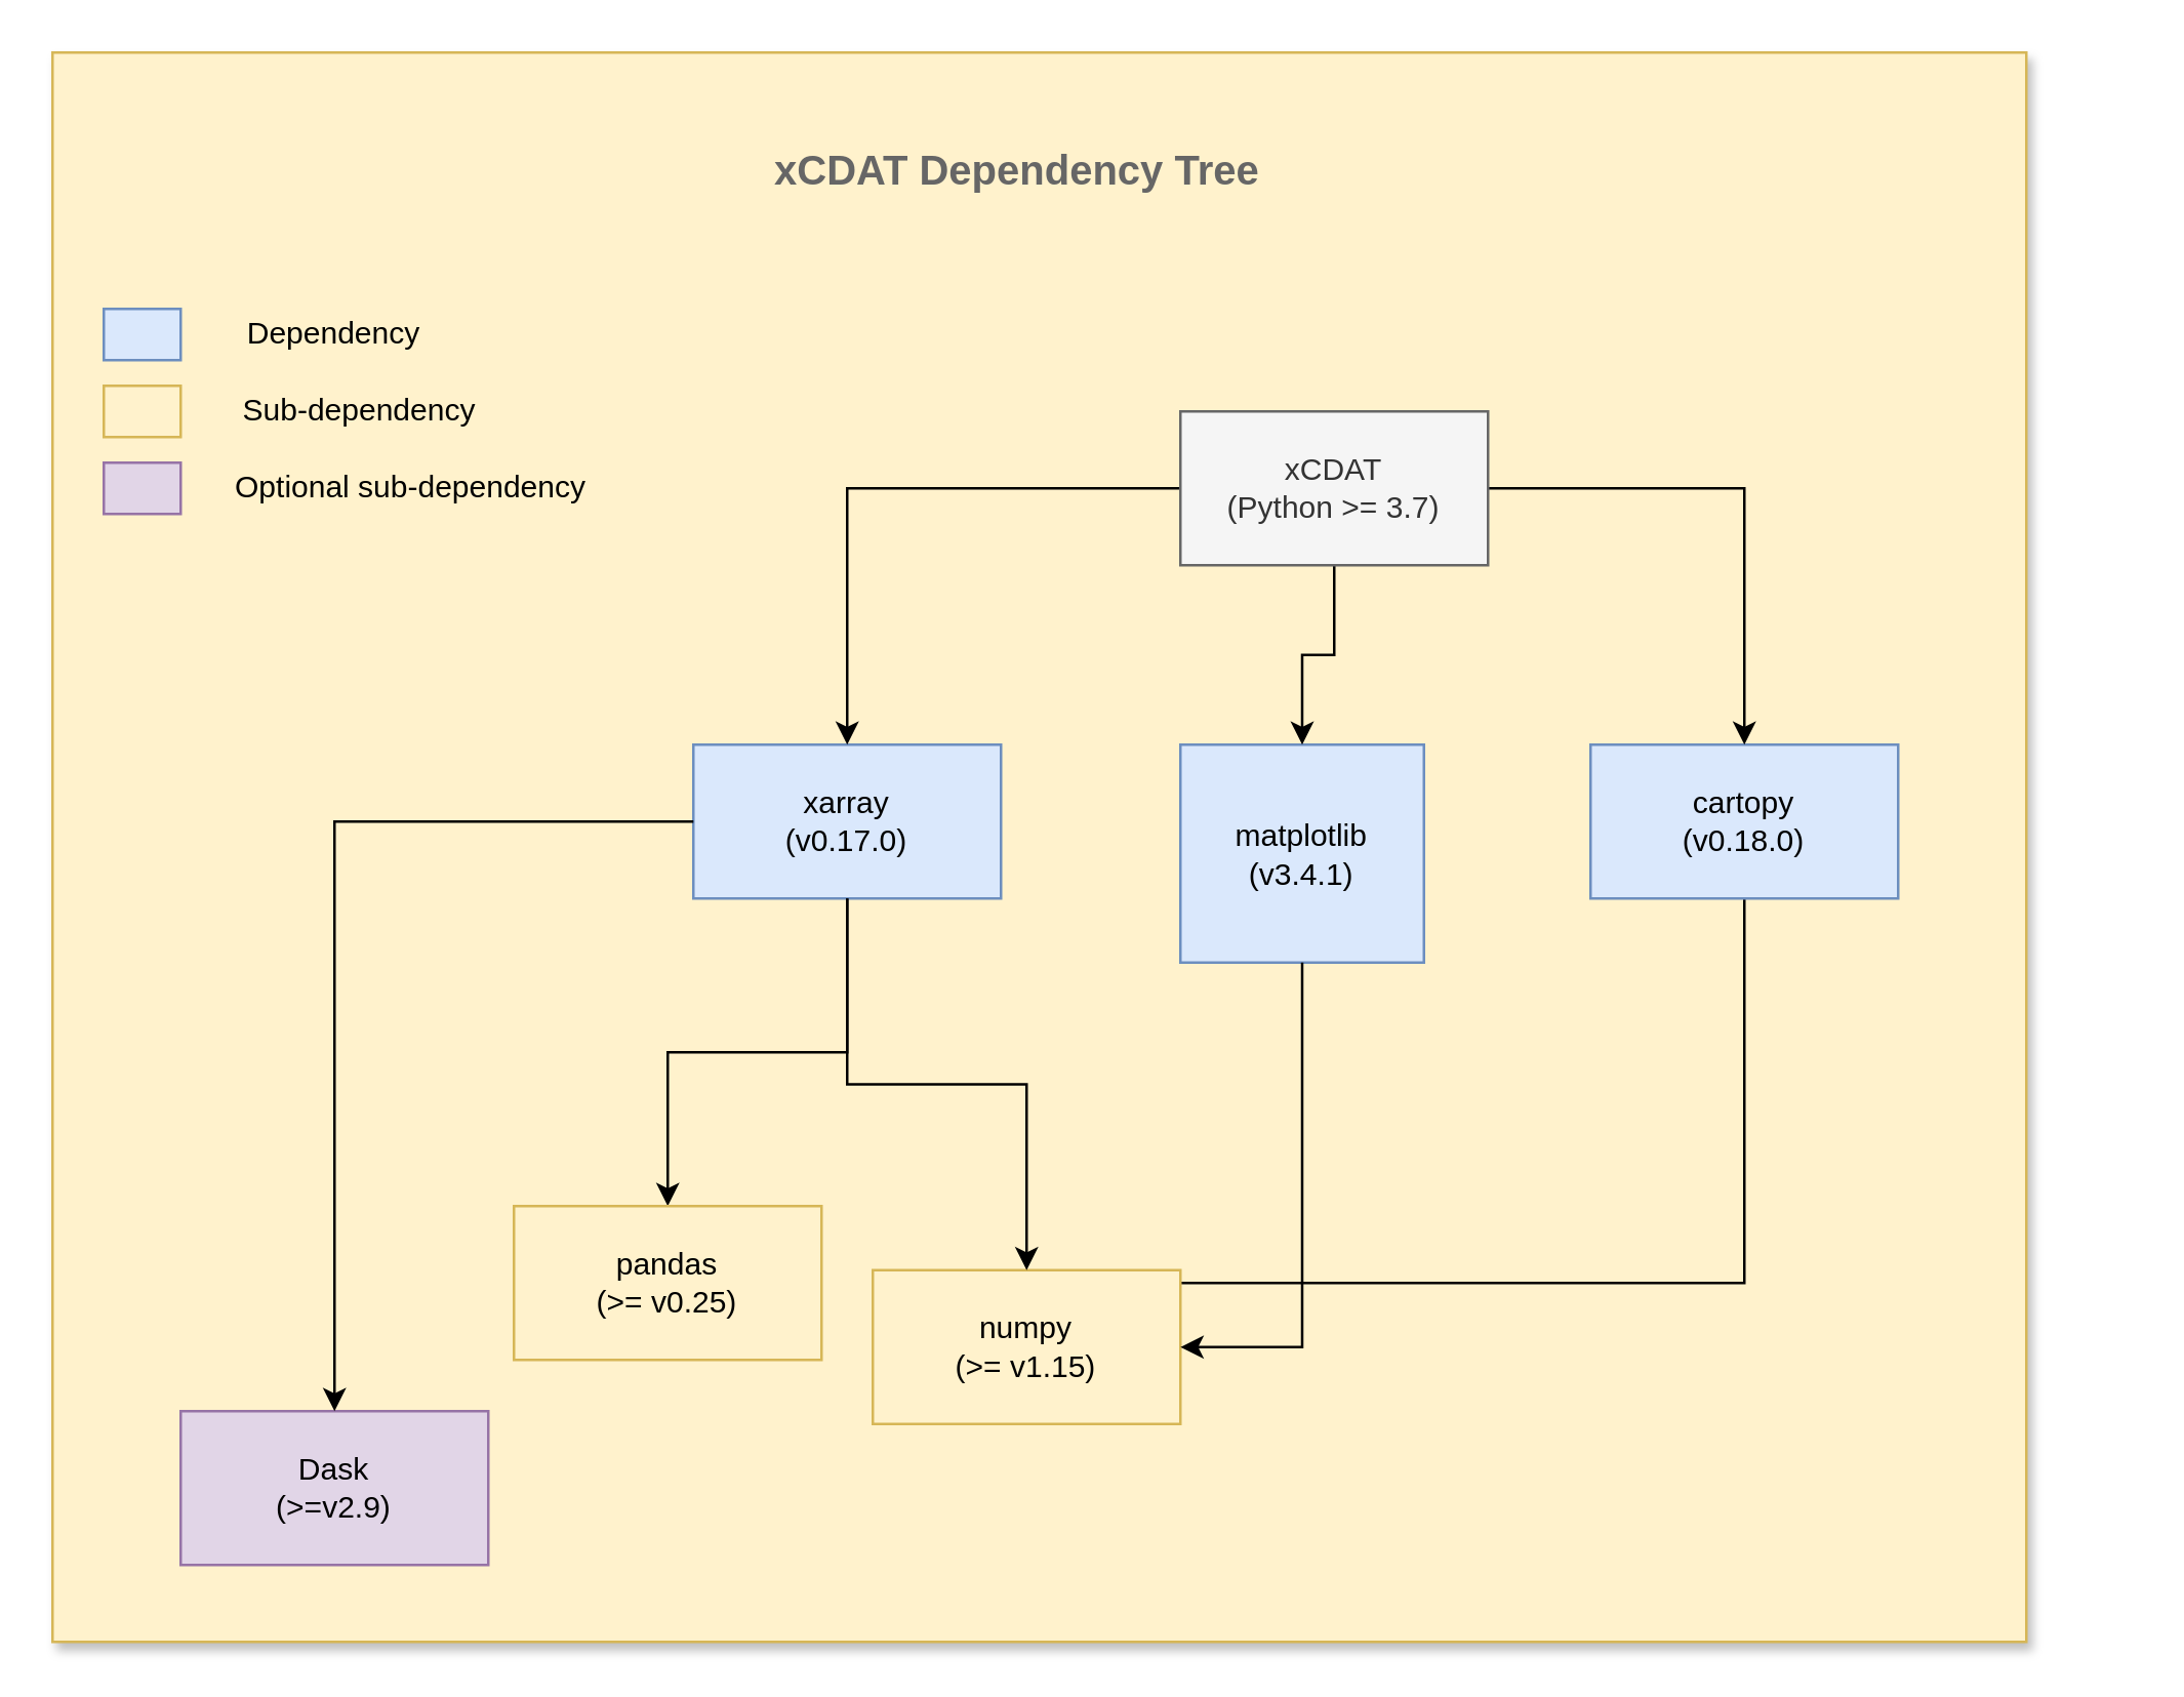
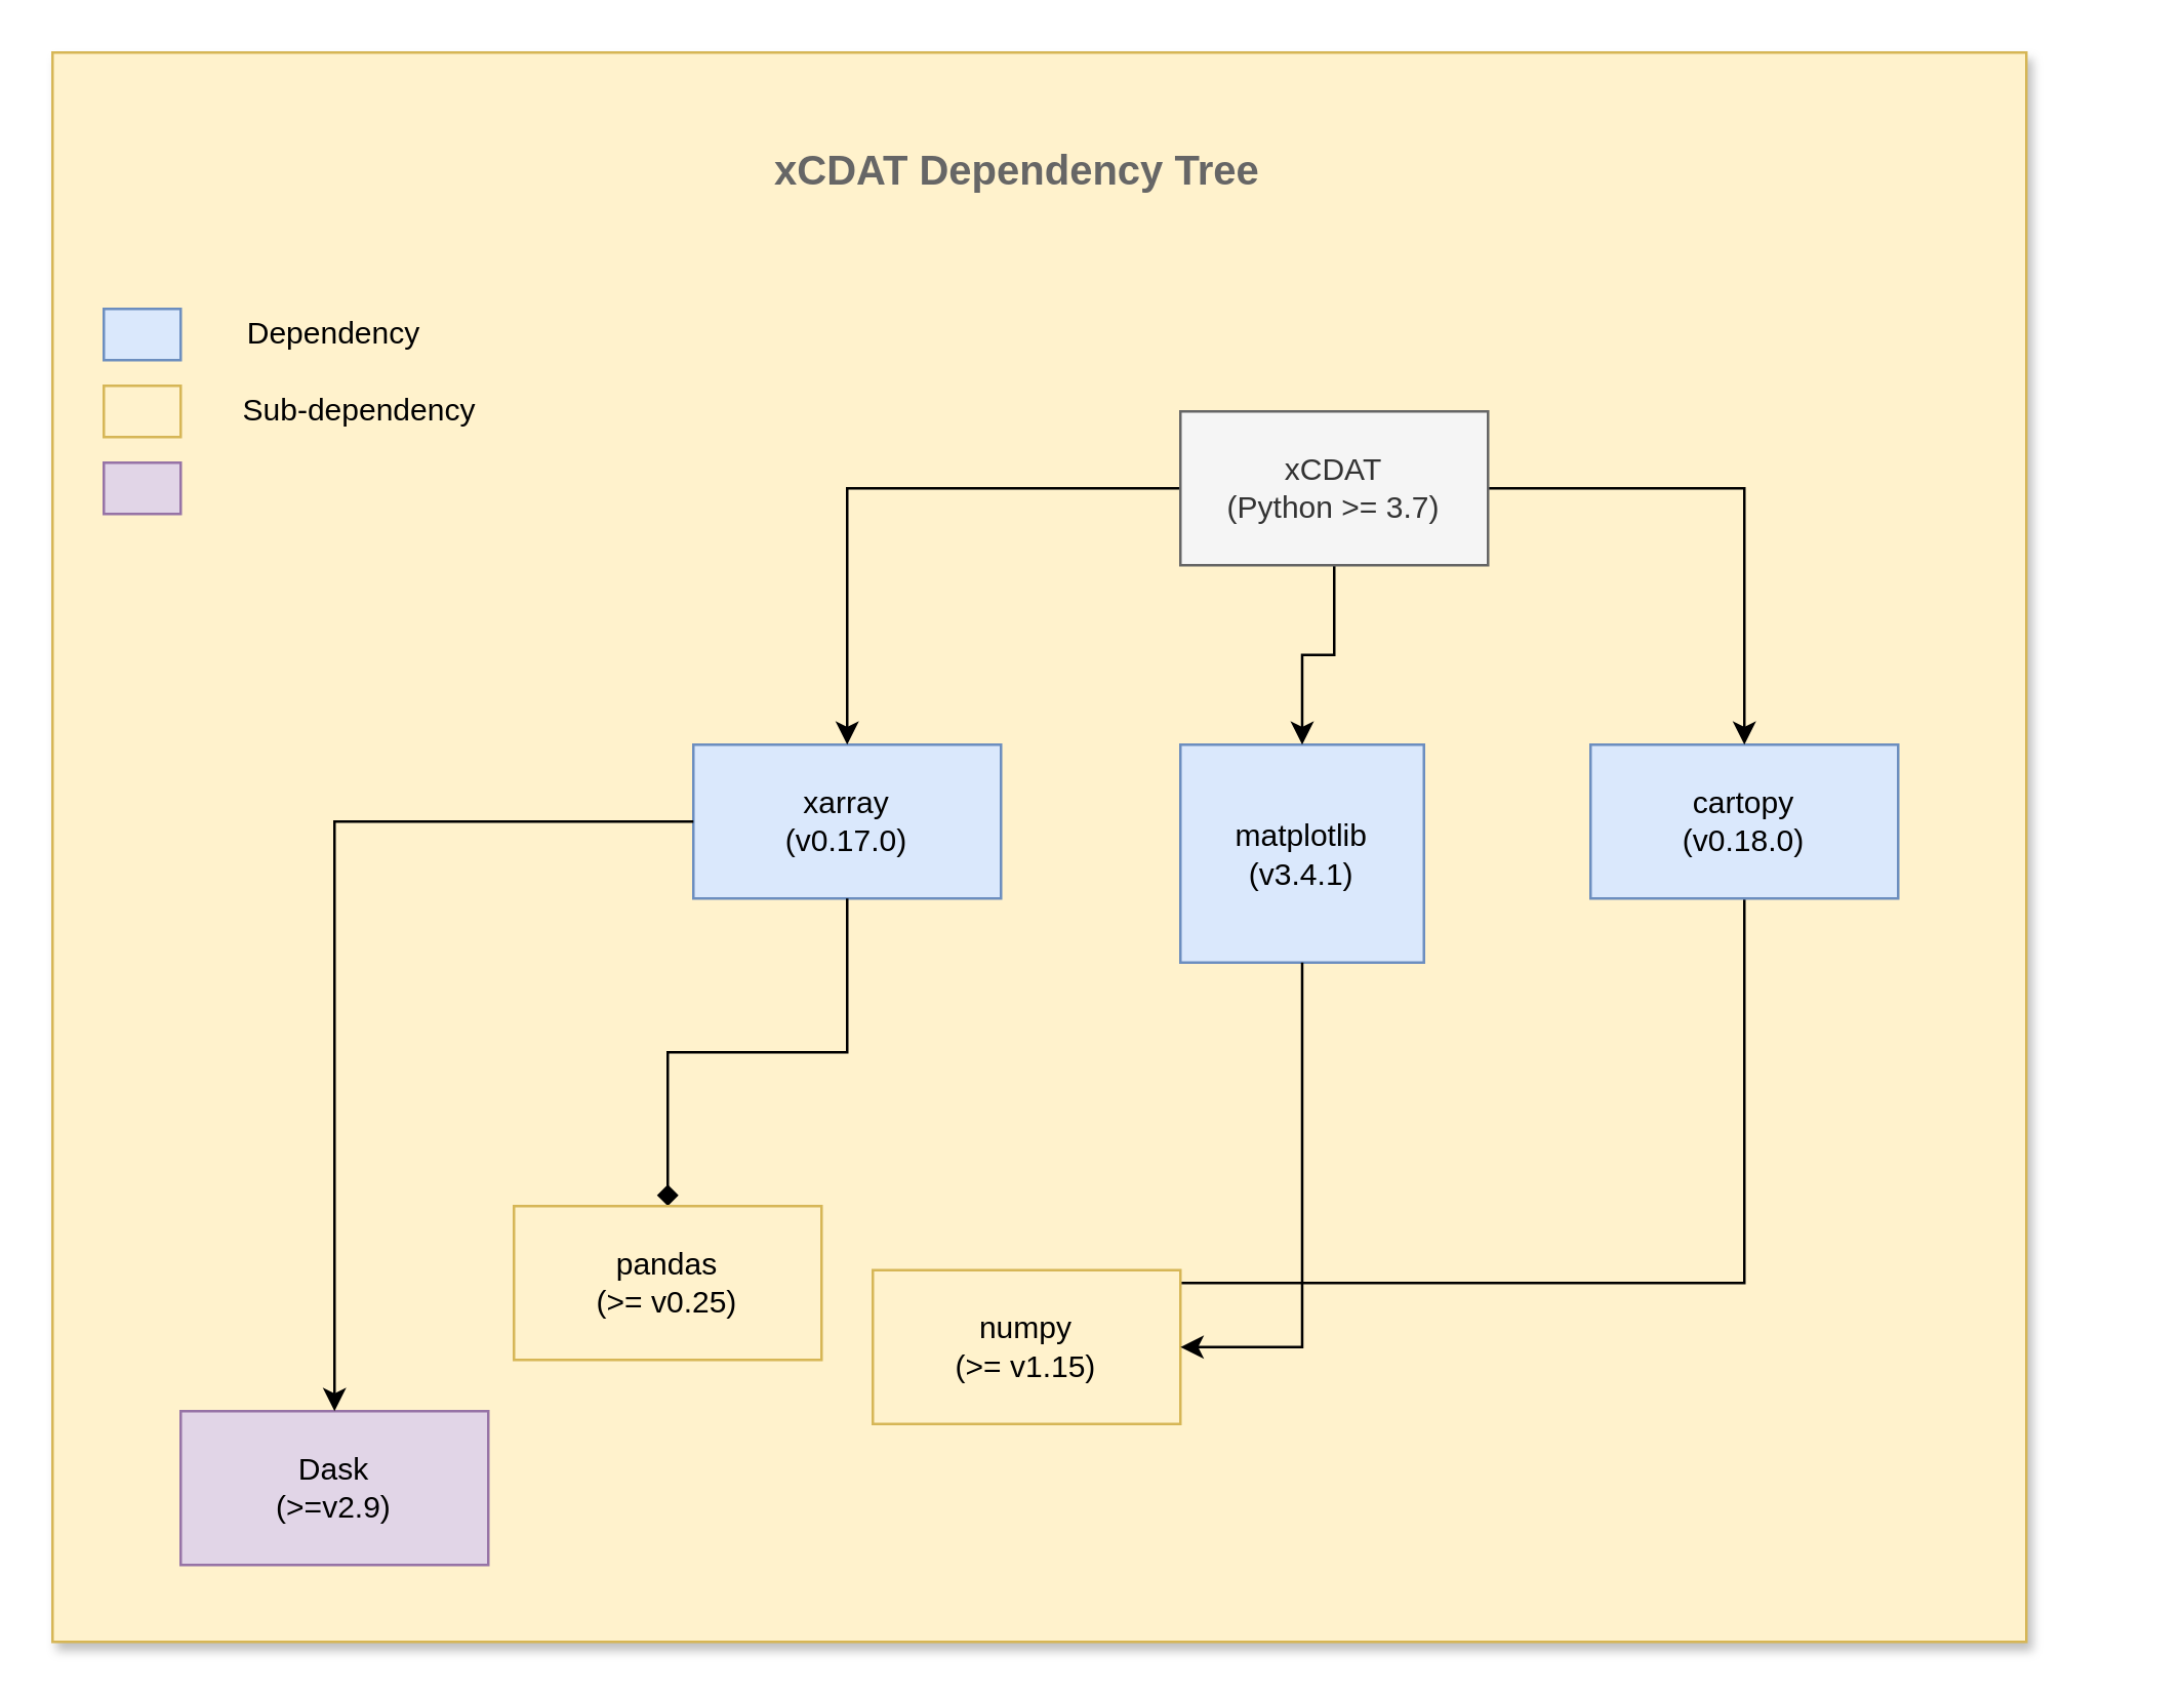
  <mxCell id="0" />
  <mxCell id="1" parent="0" />
  <mxCell id="2" value="" style="group" vertex="1" connectable="0" parent="1"><mxGeometry x="20" y="20" width="810" height="620" as="geometry" /></mxCell>
  <mxCell id="3" value="" style="rounded=0;whiteSpace=wrap;html=1;shadow=1;fillColor=#fff2cc;strokeColor=#d6b656;" vertex="1" parent="2"><mxGeometry width="770" height="620" as="geometry" /></mxCell>
  <mxCell id="4" value="matplotlib&lt;br&gt;(v3.4.1)" style="rounded=0;whiteSpace=wrap;html=1;fillColor=#dae8fc;strokeColor=#6c8ebf;" parent="2" vertex="1"><mxGeometry x="440" y="270" width="95" height="85" as="geometry" /></mxCell>
  <mxCell id="5" value="xarray&lt;br&gt;(v0.17.0)" style="rounded=0;whiteSpace=wrap;html=1;fillColor=#dae8fc;strokeColor=#6c8ebf;" parent="2" vertex="1"><mxGeometry x="250" y="270" width="120" height="60" as="geometry" /></mxCell>
  <mxCell id="6" style="edgeStyle=orthogonalEdgeStyle;rounded=0;orthogonalLoop=1;jettySize=auto;html=1;exitX=0.5;exitY=1;exitDx=0;exitDy=0;" parent="2" source="7" edge="1"><mxGeometry relative="1" as="geometry"><mxPoint x="390" y="480" as="targetPoint" /><Array as="points"><mxPoint x="660" y="480" /></Array></mxGeometry></mxCell>
  <mxCell id="7" value="cartopy&lt;br&gt;(v0.18.0)" style="rounded=0;whiteSpace=wrap;html=1;fillColor=#dae8fc;strokeColor=#6c8ebf;" parent="2" vertex="1"><mxGeometry x="600" y="270" width="120" height="60" as="geometry" /></mxCell>
  <mxCell id="8" style="edgeStyle=orthogonalEdgeStyle;rounded=0;orthogonalLoop=1;jettySize=auto;html=1;entryX=0.5;entryY=0;entryDx=0;entryDy=0;" parent="2" source="11" target="5" edge="1"><mxGeometry relative="1" as="geometry" /></mxCell>
  <mxCell id="9" style="edgeStyle=orthogonalEdgeStyle;rounded=0;orthogonalLoop=1;jettySize=auto;html=1;" parent="2" source="11" target="4" edge="1"><mxGeometry relative="1" as="geometry" /></mxCell>
  <mxCell id="10" style="edgeStyle=orthogonalEdgeStyle;rounded=0;orthogonalLoop=1;jettySize=auto;html=1;entryX=0.5;entryY=0;entryDx=0;entryDy=0;" parent="2" source="11" target="7" edge="1"><mxGeometry relative="1" as="geometry" /></mxCell>
  <mxCell id="11" value="xCDAT&lt;br&gt;(Python &amp;gt;= 3.7)" style="rounded=0;whiteSpace=wrap;html=1;fillColor=#f5f5f5;strokeColor=#666666;fontColor=#333333;" parent="2" vertex="1"><mxGeometry x="440" y="140" width="120" height="60" as="geometry" /></mxCell>
  <mxCell id="12" value="numpy&lt;br&gt;(&amp;gt;= v1.15)" style="rounded=0;whiteSpace=wrap;html=1;fillColor=#fff2cc;strokeColor=#d6b656;" parent="2" vertex="1"><mxGeometry x="320" y="475" width="120" height="60" as="geometry" /></mxCell>
  <mxCell id="13" style="edgeStyle=orthogonalEdgeStyle;rounded=0;orthogonalLoop=1;jettySize=auto;html=1;entryX=1;entryY=0.5;entryDx=0;entryDy=0;" parent="2" source="4" target="12" edge="1"><mxGeometry relative="1" as="geometry" /></mxCell>
- <mxCell id="14" style="edgeStyle=orthogonalEdgeStyle;rounded=0;orthogonalLoop=1;jettySize=auto;html=1;" parent="2" source="5" target="12" edge="1"><mxGeometry relative="1" as="geometry" /></mxCell>
- <mxCell id="15" style="edgeStyle=orthogonalEdgeStyle;rounded=0;orthogonalLoop=1;jettySize=auto;html=1;exitX=0.5;exitY=1;exitDx=0;exitDy=0;" parent="2" source="5" target="16" edge="1"><mxGeometry relative="1" as="geometry" /></mxCell>
+ <mxCell id="15" style="edgeStyle=orthogonalEdgeStyle;rounded=0;orthogonalLoop=1;jettySize=auto;html=1;exitX=0.5;exitY=1;exitDx=0;exitDy=0;endArrow=diamond;" parent="2" source="5" target="16" edge="1"><mxGeometry relative="1" as="geometry" /></mxCell>
  <mxCell id="16" value="pandas&lt;br&gt;(&amp;gt;= v0.25)" style="rounded=0;whiteSpace=wrap;html=1;fillColor=#fff2cc;strokeColor=#d6b656;" parent="2" vertex="1"><mxGeometry x="180" y="450" width="120" height="60" as="geometry" /></mxCell>
  <mxCell id="17" value="Dask&lt;br&gt;(&amp;gt;=v2.9)" style="rounded=0;whiteSpace=wrap;html=1;fillColor=#e1d5e7;strokeColor=#9673a6;" parent="2" vertex="1"><mxGeometry x="50" y="530" width="120" height="60" as="geometry" /></mxCell>
  <mxCell id="18" style="edgeStyle=orthogonalEdgeStyle;rounded=0;orthogonalLoop=1;jettySize=auto;html=1;entryX=0.5;entryY=0;entryDx=0;entryDy=0;" parent="2" source="5" target="17" edge="1"><mxGeometry relative="1" as="geometry"><mxPoint x="30" y="290" as="targetPoint" /></mxGeometry></mxCell>
  <mxCell id="19" value="" style="group" vertex="1" connectable="0" parent="2"><mxGeometry x="20" y="100" width="190" height="80" as="geometry" /></mxCell>
  <mxCell id="20" value="Sub-dependency" style="text;html=1;strokeColor=none;fillColor=none;align=center;verticalAlign=middle;whiteSpace=wrap;rounded=0;" parent="19" vertex="1"><mxGeometry x="20" y="30" width="160" height="20" as="geometry" /></mxCell>
  <mxCell id="21" value="Dependency" style="text;html=1;strokeColor=none;fillColor=none;align=center;verticalAlign=middle;whiteSpace=wrap;rounded=0;" parent="19" vertex="1"><mxGeometry x="10" width="160" height="20" as="geometry" /></mxCell>
  <mxCell id="22" value="" style="rounded=0;whiteSpace=wrap;html=1;fillColor=#dae8fc;strokeColor=#6c8ebf;" parent="19" vertex="1"><mxGeometry width="30" height="20" as="geometry" /></mxCell>
  <mxCell id="23" value="" style="rounded=0;whiteSpace=wrap;html=1;fillColor=#fff2cc;strokeColor=#d6b656;" parent="19" vertex="1"><mxGeometry y="30" width="30" height="20" as="geometry" /></mxCell>
  <mxCell id="24" value="" style="rounded=0;whiteSpace=wrap;html=1;fillColor=#e1d5e7;strokeColor=#9673a6;" parent="19" vertex="1"><mxGeometry y="60" width="30" height="20" as="geometry" /></mxCell>
- <mxCell id="25" value="Optional sub-dependency" style="text;html=1;strokeColor=none;fillColor=none;align=center;verticalAlign=middle;whiteSpace=wrap;rounded=0;" parent="19" vertex="1"><mxGeometry x="50" y="60" width="140" height="20" as="geometry" /></mxCell>
  <mxCell id="26" style="edgeStyle=orthogonalEdgeStyle;rounded=0;orthogonalLoop=1;jettySize=auto;html=1;exitX=0.5;exitY=1;exitDx=0;exitDy=0;" parent="19" source="20" target="20" edge="1"><mxGeometry relative="1" as="geometry" /></mxCell>
  <mxCell id="27" value="&lt;span id=&quot;docs-internal-guid-8bb9e2c3-7fff-5ca4-1591-3e1ce34edb6f&quot; style=&quot;&quot;&gt;&lt;span style=&quot;font-size: 12pt; font-family: arial; color: rgb(102, 102, 102); background-color: transparent; font-style: normal; font-variant: normal; text-decoration: none; vertical-align: baseline;&quot;&gt;xCDAT Dependency Tree&lt;/span&gt;&lt;/span&gt;" style="text;whiteSpace=wrap;html=1;fontStyle=1" vertex="1" parent="2"><mxGeometry x="280" y="30" width="250" height="30" as="geometry" /></mxCell>
